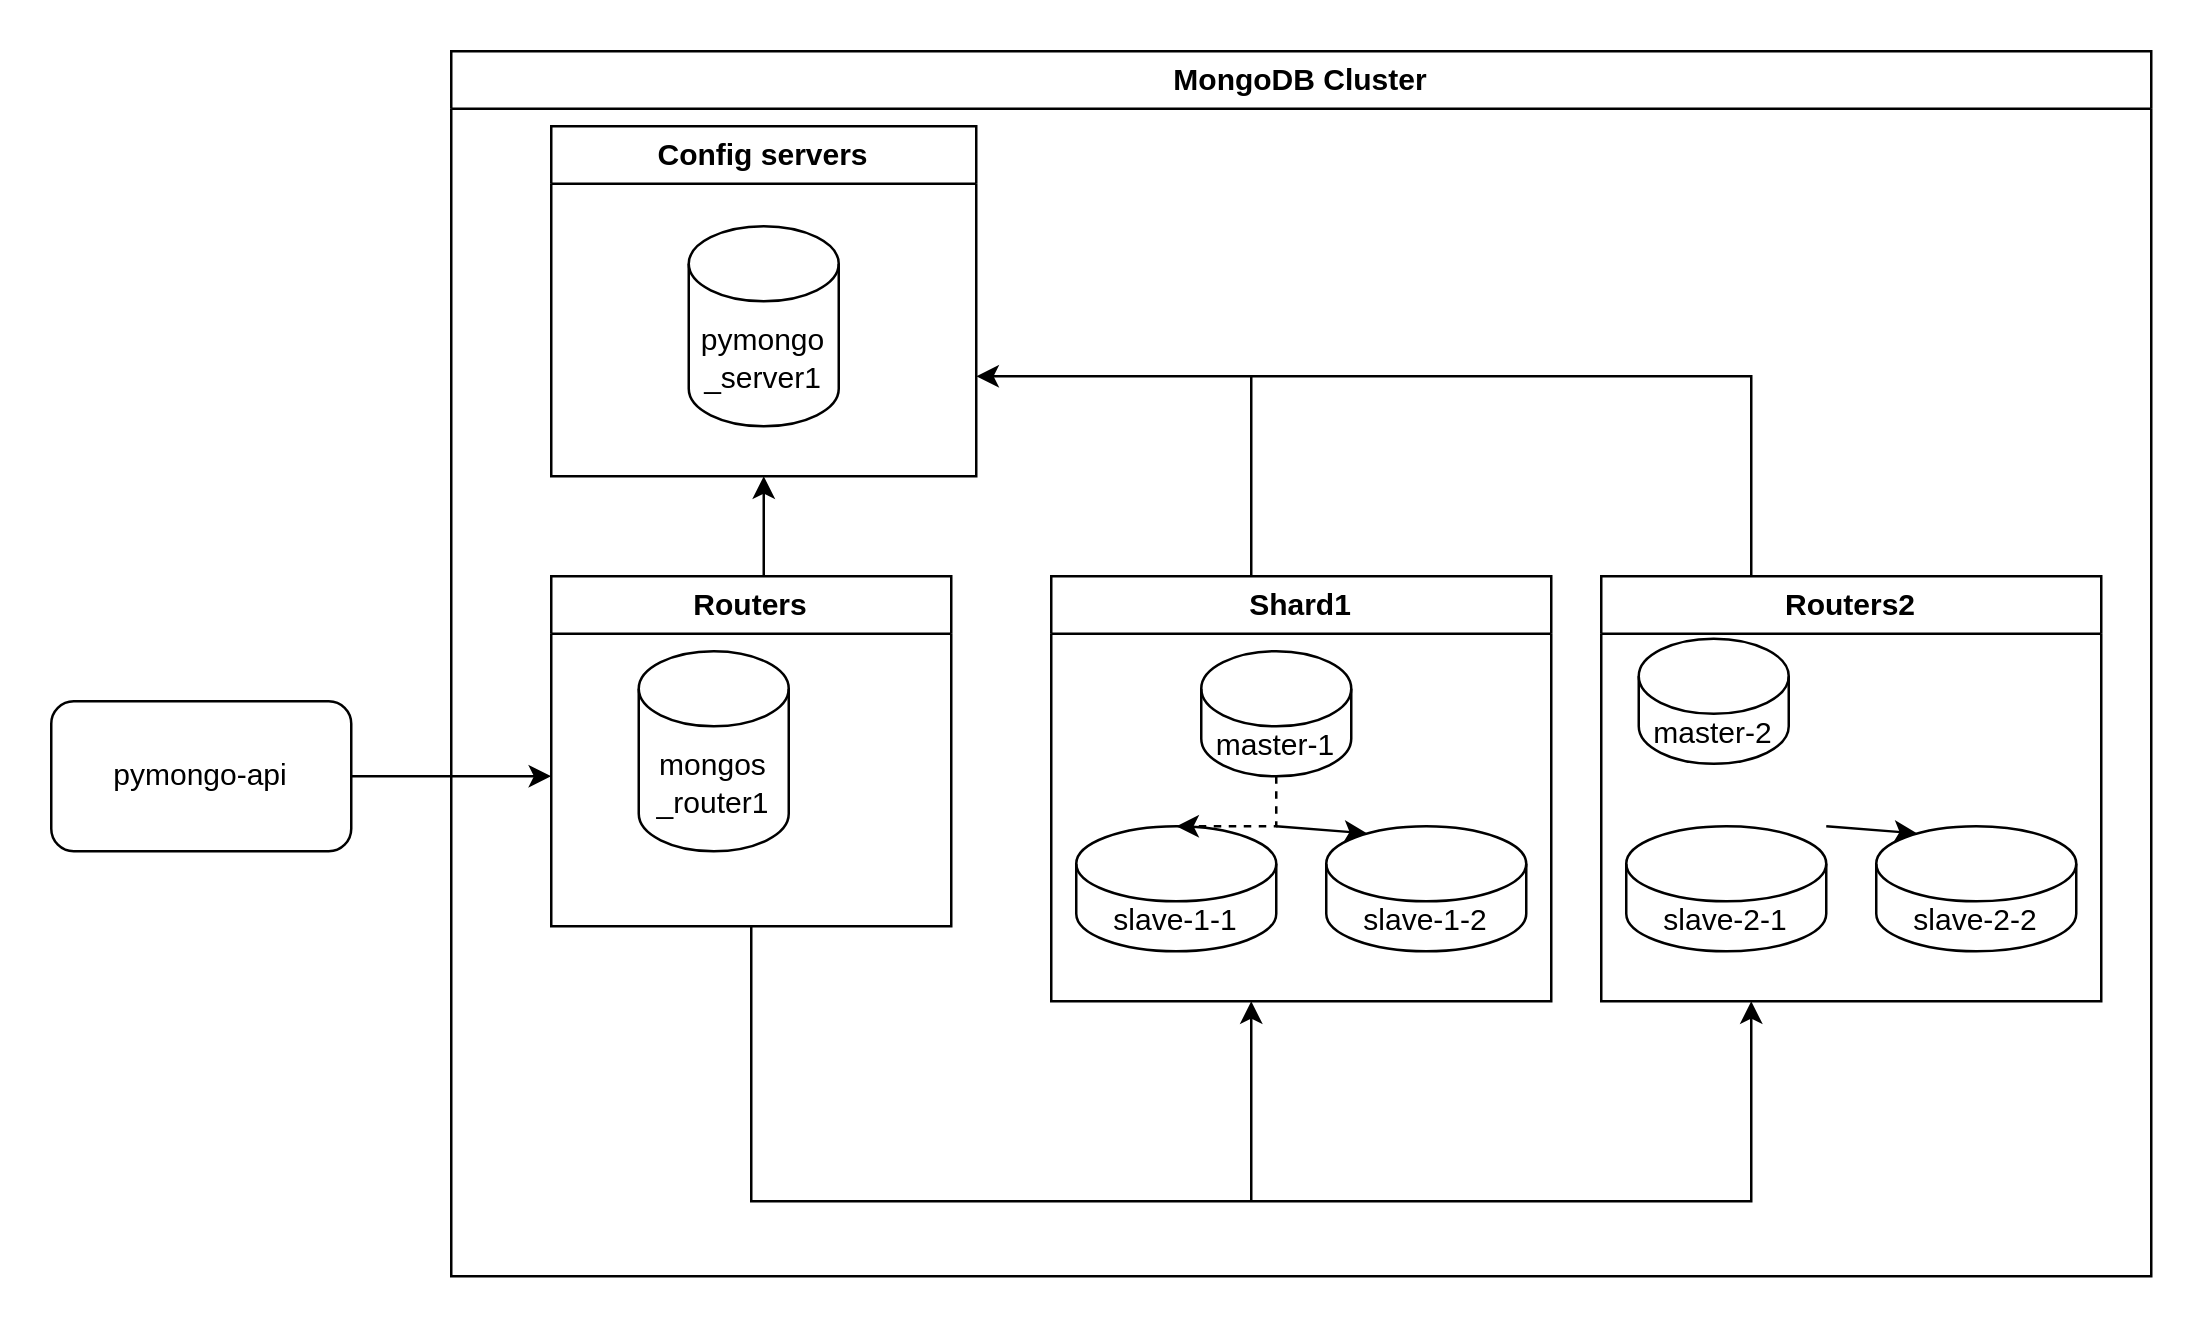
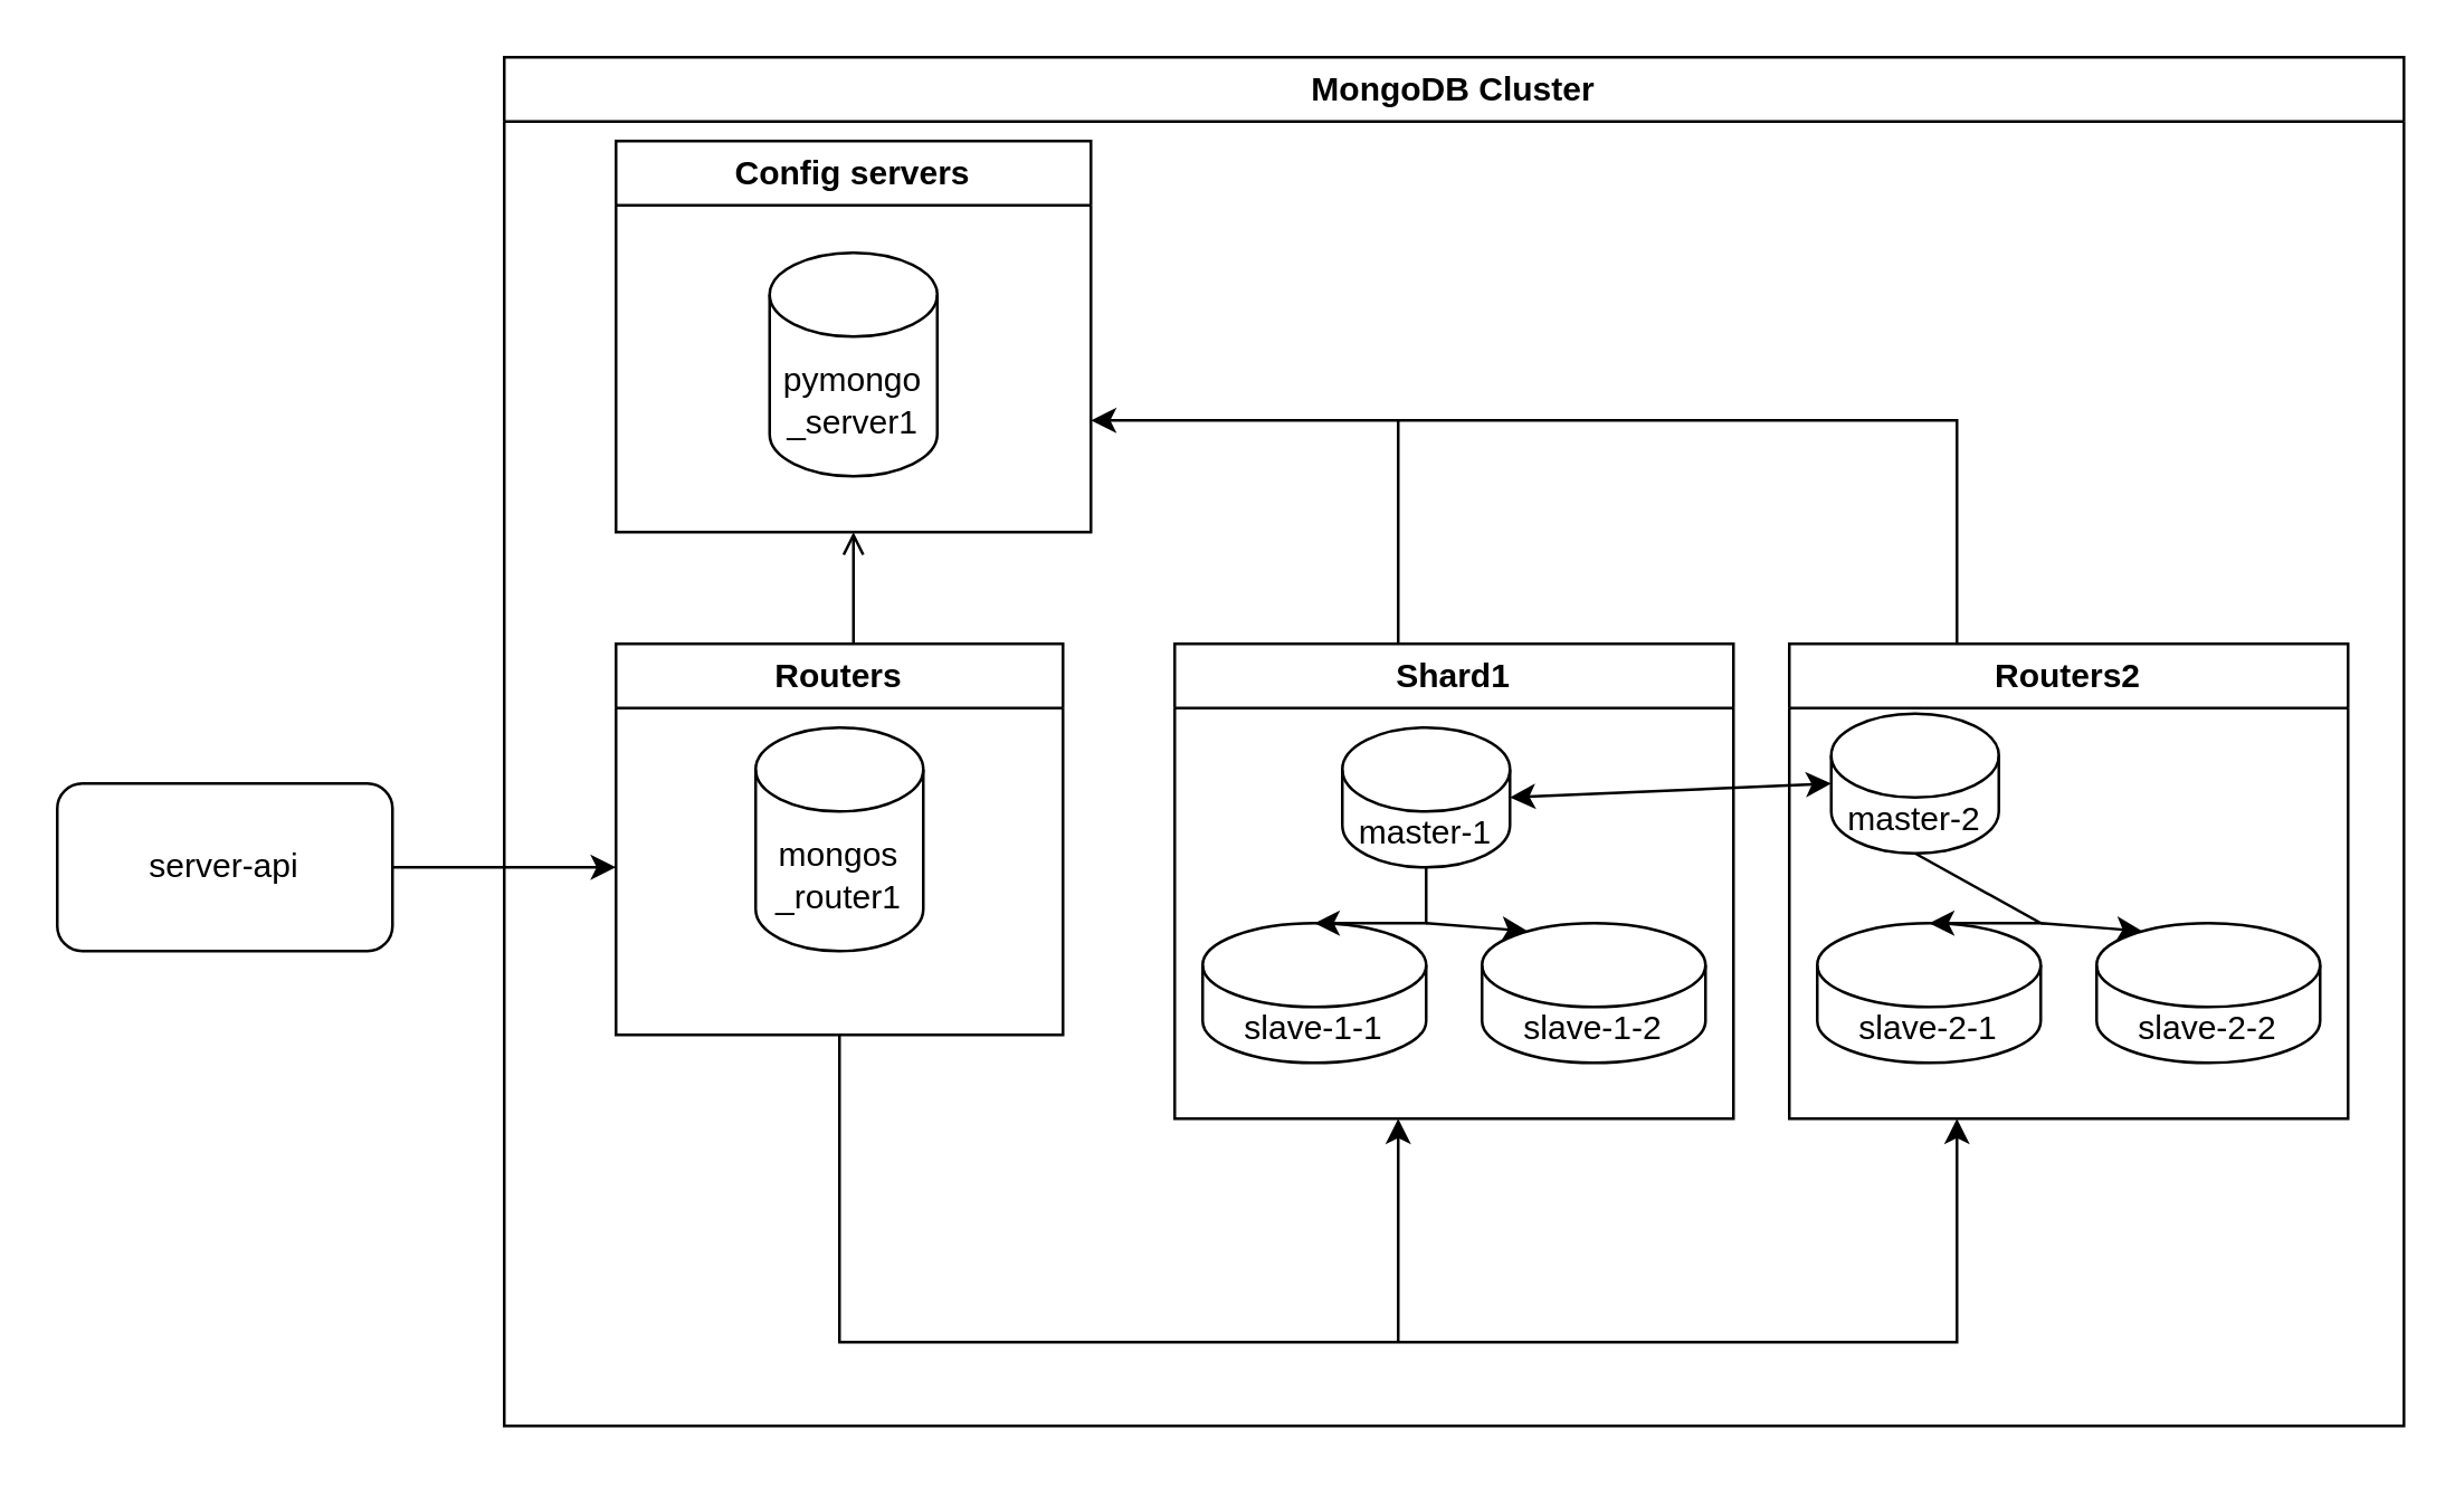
  <mxCell id="0" />
  <mxCell id="1" parent="0" />
- <mxCell id="2" value="pymongo-api" style="rounded=1;whiteSpace=wrap;html=1;" parent="1" vertex="1"><mxGeometry x="20" y="280" width="120" height="60" as="geometry" /></mxCell>
+ <mxCell id="2" value="server-api" style="rounded=1;whiteSpace=wrap;html=1;" parent="1" vertex="1"><mxGeometry x="20" y="280" width="120" height="60" as="geometry" /></mxCell>
  <mxCell id="3" style="edgeStyle=orthogonalEdgeStyle;rounded=0;orthogonalLoop=1;jettySize=auto;html=1;exitX=1;exitY=0.5;exitDx=0;exitDy=0;entryX=0;entryY=0.5;entryDx=0;entryDy=0;entryPerimeter=0;" parent="1" source="2" edge="1"><mxGeometry relative="1" as="geometry"><mxPoint x="220" y="310" as="targetPoint" /></mxGeometry></mxCell>
- <mxCell id="4" value="" style="edgeStyle=orthogonalEdgeStyle;rounded=0;orthogonalLoop=1;jettySize=auto;html=1;" parent="1" source="5" target="7" edge="1"><mxGeometry relative="1" as="geometry"><mxPoint x="300" y="190" as="targetPoint" /><Array as="points"><mxPoint x="305" y="220" /><mxPoint x="305" y="220" /></Array></mxGeometry></mxCell>
+ <mxCell id="4" value="" style="edgeStyle=orthogonalEdgeStyle;rounded=0;orthogonalLoop=1;jettySize=auto;html=1;endArrow=open;" parent="1" source="5" target="7" edge="1"><mxGeometry relative="1" as="geometry"><mxPoint x="300" y="190" as="targetPoint" /><Array as="points"><mxPoint x="305" y="220" /><mxPoint x="305" y="220" /></Array></mxGeometry></mxCell>
  <mxCell id="5" value="Routers" style="swimlane;whiteSpace=wrap;html=1;" parent="1" vertex="1"><mxGeometry x="220" y="230" width="160" height="140" as="geometry"><mxRectangle x="560" y="240" width="80" height="30" as="alternateBounds" /></mxGeometry></mxCell>
- <mxCell id="6" value="mongos _router1" style="shape=cylinder3;whiteSpace=wrap;html=1;boundedLbl=1;backgroundOutline=1;size=15;" parent="5" vertex="1"><mxGeometry x="35" y="30" width="60" height="80" as="geometry" /></mxCell>
+ <mxCell id="6" value="mongos _router1" style="shape=cylinder3;whiteSpace=wrap;html=1;boundedLbl=1;backgroundOutline=1;size=15;" parent="5" vertex="1"><mxGeometry x="50" y="30" width="60" height="80" as="geometry" /></mxCell>
  <mxCell id="7" value="Config servers" style="swimlane;whiteSpace=wrap;html=1;" parent="1" vertex="1"><mxGeometry x="220" y="50" width="170" height="140" as="geometry"><mxRectangle x="560" y="60" width="120" height="30" as="alternateBounds" /></mxGeometry></mxCell>
  <mxCell id="8" value="pymongo _server1" style="shape=cylinder3;whiteSpace=wrap;html=1;boundedLbl=1;backgroundOutline=1;size=15;" parent="7" vertex="1"><mxGeometry x="55" y="40" width="60" height="80" as="geometry" /></mxCell>
  <mxCell id="9" value="Shard1" style="swimlane;whiteSpace=wrap;html=1;" parent="1" vertex="1"><mxGeometry x="420" y="230" width="200" height="170" as="geometry" /></mxCell>
  <mxCell id="10" value="master-1" style="shape=cylinder3;whiteSpace=wrap;html=1;boundedLbl=1;backgroundOutline=1;size=15;" parent="9" vertex="1"><mxGeometry x="60" y="30" width="60" height="50" as="geometry" /></mxCell>
  <mxCell id="11" value="slave-1-1" style="shape=cylinder3;whiteSpace=wrap;html=1;boundedLbl=1;backgroundOutline=1;size=15;" parent="9" vertex="1"><mxGeometry x="10" y="100" width="80" height="50" as="geometry" /></mxCell>
  <mxCell id="12" value="slave-1-2" style="shape=cylinder3;whiteSpace=wrap;html=1;boundedLbl=1;backgroundOutline=1;size=15;" parent="9" vertex="1"><mxGeometry x="110" y="100" width="80" height="50" as="geometry" /></mxCell>
- <mxCell id="13" value="" style="endArrow=classic;html=1;rounded=0;exitX=0.5;exitY=1;exitDx=0;exitDy=0;exitPerimeter=0;dashed=1;" parent="9" source="10" target="11" edge="1"><mxGeometry width="50" height="50" relative="1" as="geometry"><mxPoint x="100" y="90" as="sourcePoint" /><mxPoint x="90" y="100" as="targetPoint" /><Array as="points"><mxPoint x="90" y="100" /><mxPoint x="50" y="100" /></Array></mxGeometry></mxCell>
+ <mxCell id="13" value="" style="endArrow=classic;html=1;rounded=0;exitX=0.5;exitY=1;exitDx=0;exitDy=0;exitPerimeter=0;" parent="9" source="10" target="11" edge="1"><mxGeometry width="50" height="50" relative="1" as="geometry"><mxPoint x="100" y="90" as="sourcePoint" /><mxPoint x="90" y="100" as="targetPoint" /><Array as="points"><mxPoint x="90" y="100" /><mxPoint x="50" y="100" /></Array></mxGeometry></mxCell>
  <mxCell id="14" value="" style="endArrow=classic;html=1;rounded=0;" parent="1" edge="1"><mxGeometry width="50" height="50" relative="1" as="geometry"><mxPoint x="700" y="230" as="sourcePoint" /><mxPoint x="390" y="150" as="targetPoint" /><Array as="points"><mxPoint x="700" y="150" /></Array></mxGeometry></mxCell>
  <mxCell id="15" value="" style="endArrow=none;html=1;rounded=0;" parent="1" edge="1"><mxGeometry width="50" height="50" relative="1" as="geometry"><mxPoint x="500" y="230" as="sourcePoint" /><mxPoint x="500" y="150" as="targetPoint" /></mxGeometry></mxCell>
  <mxCell id="16" value="" style="group" parent="1" vertex="1" connectable="0"><mxGeometry x="300" y="400" width="400" height="80" as="geometry" /></mxCell>
  <mxCell id="17" value="" style="endArrow=classic;html=1;rounded=0;exitX=0.5;exitY=1;exitDx=0;exitDy=0;" parent="16" source="5" edge="1"><mxGeometry width="50" height="50" relative="1" as="geometry"><mxPoint x="30" y="80" as="sourcePoint" /><mxPoint x="400" as="targetPoint" /><Array as="points"><mxPoint y="80" /><mxPoint x="200" y="80" /><mxPoint x="400" y="80" /></Array></mxGeometry></mxCell>
  <mxCell id="18" value="" style="endArrow=classic;html=1;rounded=0;" parent="16" edge="1"><mxGeometry width="50" height="50" relative="1" as="geometry"><mxPoint x="200" y="80" as="sourcePoint" /><mxPoint x="200" as="targetPoint" /></mxGeometry></mxCell>
  <mxCell id="19" value="" style="endArrow=classic;html=1;rounded=0;entryX=0.203;entryY=0.057;entryDx=0;entryDy=0;entryPerimeter=0;" parent="1" target="12" edge="1"><mxGeometry width="50" height="50" relative="1" as="geometry"><mxPoint x="510" y="330" as="sourcePoint" /><mxPoint x="570" y="270" as="targetPoint" /></mxGeometry></mxCell>
  <mxCell id="20" value="Routers2" style="swimlane;whiteSpace=wrap;html=1;" parent="1" vertex="1"><mxGeometry x="640" y="230" width="200" height="170" as="geometry" /></mxCell>
  <mxCell id="21" value="master-2" style="shape=cylinder3;whiteSpace=wrap;html=1;boundedLbl=1;backgroundOutline=1;size=15;" parent="20" vertex="1"><mxGeometry x="15" y="25" width="60" height="50" as="geometry" /></mxCell>
  <mxCell id="22" value="slave-2-1" style="shape=cylinder3;whiteSpace=wrap;html=1;boundedLbl=1;backgroundOutline=1;size=15;" parent="20" vertex="1"><mxGeometry x="10" y="100" width="80" height="50" as="geometry" /></mxCell>
  <mxCell id="23" value="slave-2-2" style="shape=cylinder3;whiteSpace=wrap;html=1;boundedLbl=1;backgroundOutline=1;size=15;" parent="20" vertex="1"><mxGeometry x="110" y="100" width="80" height="50" as="geometry" /></mxCell>
+ <mxCell id="24" value="" style="endArrow=classic;html=1;rounded=0;exitX=0.5;exitY=1;exitDx=0;exitDy=0;exitPerimeter=0;" parent="20" source="21" target="22" edge="1"><mxGeometry width="50" height="50" relative="1" as="geometry"><mxPoint x="100" y="90" as="sourcePoint" /><mxPoint x="90" y="100" as="targetPoint" /><Array as="points"><mxPoint x="90" y="100" /><mxPoint x="50" y="100" /></Array></mxGeometry></mxCell>
  <mxCell id="25" value="" style="endArrow=classic;html=1;rounded=0;entryX=0.203;entryY=0.057;entryDx=0;entryDy=0;entryPerimeter=0;" parent="1" target="23" edge="1"><mxGeometry width="50" height="50" relative="1" as="geometry"><mxPoint x="730" y="330" as="sourcePoint" /><mxPoint x="790" y="270" as="targetPoint" /></mxGeometry></mxCell>
  <mxCell id="26" value="MongoDB Cluster" style="swimlane;whiteSpace=wrap;html=1;" parent="1" vertex="1"><mxGeometry x="180" y="20" width="680" height="490" as="geometry" /></mxCell>
+ <mxCell id="27" value="" style="endArrow=classic;startArrow=classic;html=1;rounded=0;entryX=0;entryY=0.5;entryDx=0;entryDy=0;entryPerimeter=0;exitX=1;exitY=0.5;exitDx=0;exitDy=0;exitPerimeter=0;" edge="1" parent="1" source="10" target="21"><mxGeometry width="50" height="50" relative="1" as="geometry"><mxPoint x="580" y="310" as="sourcePoint" /><mxPoint x="630" y="260" as="targetPoint" /></mxGeometry></mxCell>
